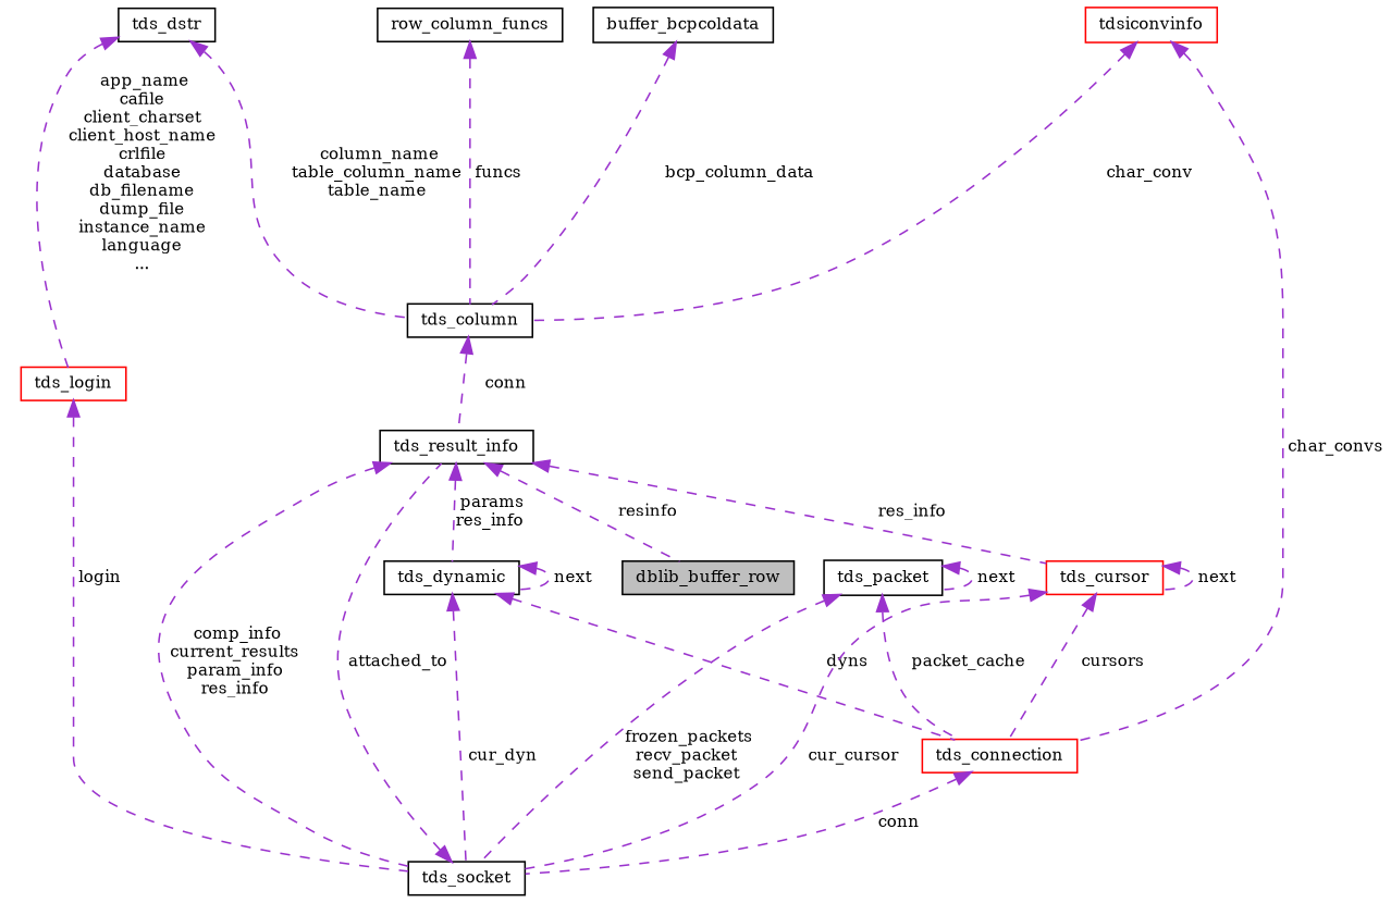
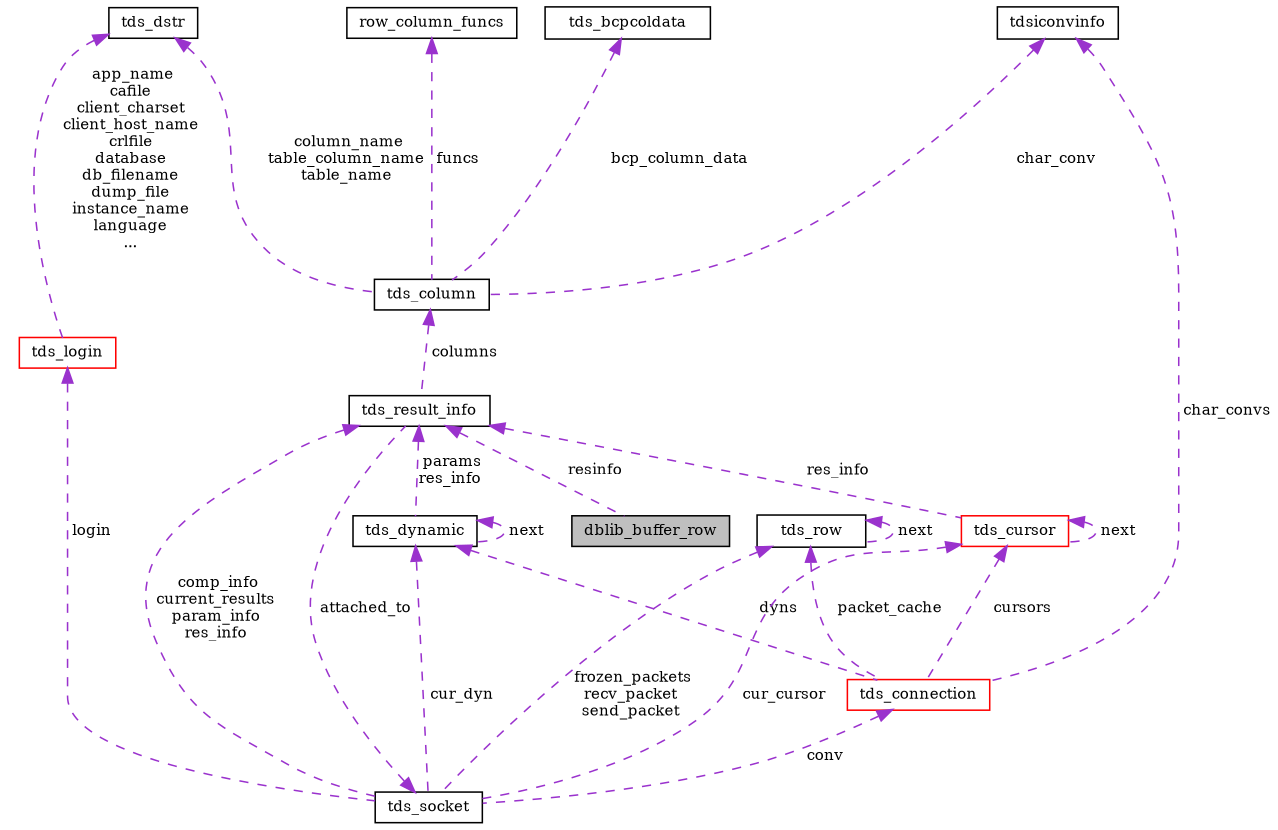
  digraph {
    fontname="DejaVu Serif"
    rankdir=TB
    node [color=black fillcolor=white fontname="DejaVu Serif" fontsize=10 shape=record style=filled]
    edge [color=darkorchid3 dir=back fontname="DejaVu Serif" fontsize=10 labelfontname=Helvetica labelfontsize=10 style=dashed]
    n1 [fillcolor=grey75 fontcolor=black height=0.2 label=dblib_buffer_row width=0.4]
    n2 [height=0.2 label=tds_result_info width=0.4]
    n3 [height=0.2 label=tds_socket width=0.4]
    n4 [height=0.2 label=tds_dynamic width=0.4]
    n5 [color=red height=0.2 label=tds_cursor width=0.4]
    n6 [color=red height=0.2 label=tds_connection width=0.4]
    n7 [color=red height=0.2 label=tds_login width=0.4]
    n8 [height=0.2 label=tds_dstr width=0.4]
    n9 [height=0.2 label=tds_column width=0.4]
-   n10 [height=0.2 label=tds_packet width=0.4]
-   n11 [color=red height=0.2 label=tdsiconvinfo width=0.4]
+   n10 [height=0.2 label=tds_row width=0.4]
+   n11 [height=0.2 label=tdsiconvinfo width=0.4]
    n12 [height=0.2 label=row_column_funcs width=0.4]
-   n13 [height=0.2 label=buffer_bcpcoldata width=0.4]
+   n13 [height=0.2 label=tds_bcpcoldata width=0.4]
    n2 -> n1 [label=" resinfo"]
    n2 -> n3 [label=" comp_info\ncurrent_results\nparam_info\nres_info"]
    n2 -> n4 [label=" params\nres_info"]
    n2 -> n5 [label=" res_info"]
    n3 -> n2 [label=" attached_to"]
    n4 -> n3 [label=" cur_dyn"]
    n4 -> n4 [label=" next"]
    n4 -> n6 [label=" dyns"]
    n5 -> n3 [label=" cur_cursor"]
    n5 -> n5 [label=" next"]
    n5 -> n6 [label=" cursors"]
-   n6 -> n3 [label=" conn"]
+   n6 -> n3 [label=" conv"]
    n7 -> n3 [label=" login"]
    n8 -> n7 [label=" app_name\ncafile\nclient_charset\nclient_host_name\ncrlfile\ndatabase\ndb_filename\ndump_file\ninstance_name\nlanguage\n..."]
    n8 -> n9 [label=" column_name\ntable_column_name\ntable_name"]
-   n9 -> n2 [label=" conn"]
+   n9 -> n2 [label=" columns"]
    n10 -> n3 [label=" frozen_packets\nrecv_packet\nsend_packet"]
    n10 -> n6 [label=" packet_cache"]
    n10 -> n10 [label=" next"]
    n11 -> n6 [label=" char_convs"]
    n11 -> n9 [label=" char_conv"]
    n12 -> n9 [label=" funcs"]
    n13 -> n9 [label=" bcp_column_data"]
  }
